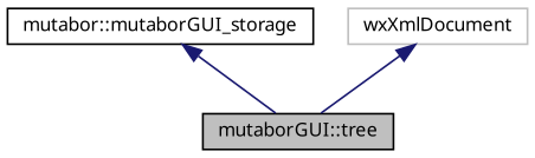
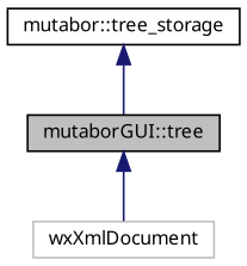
  digraph {
    node [color=black fillcolor=white fontname=Sans fontsize=10 shape=record style=filled]
    edge [color=midnightblue dir=back fontname=Sans fontsize=10 labelfontname=Sans labelfontsize=10 style=solid]
    n1 [fillcolor=grey75 fontcolor=black height=0.2 label="mutaborGUI::tree" width=0.4]
-   n2 [height=0.2 label="mutabor::mutaborGUI_storage" width=0.4]
+   n2 [height=0.2 label="mutabor::tree_storage" width=0.4]
    n3 [color=grey75 height=0.2 label=wxXmlDocument width=0.4]
    n2 -> n1
-   n3 -> n1
+   n1 -> n3
  }
